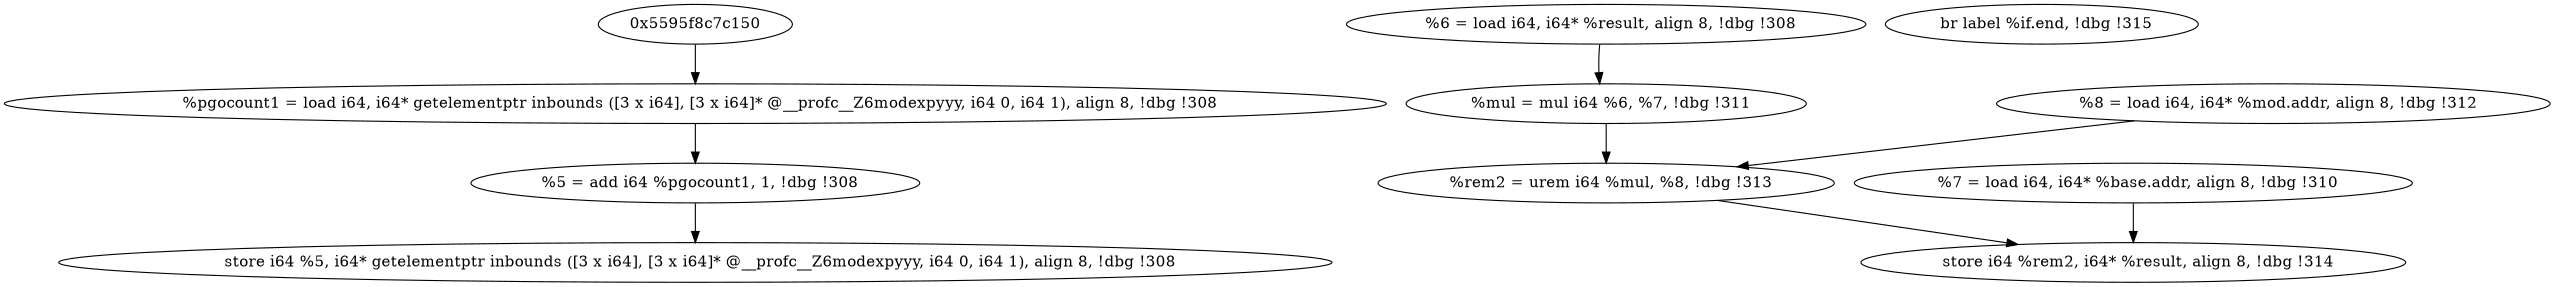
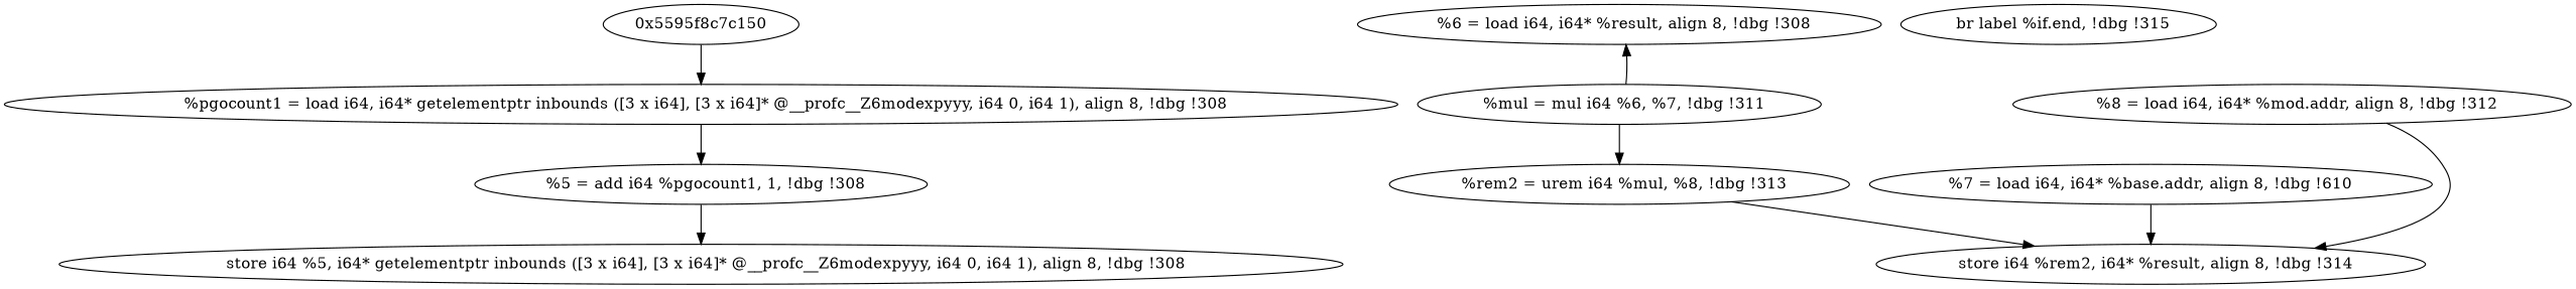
  digraph {
    n1 [label="  %pgocount1 = load i64, i64* getelementptr inbounds ([3 x i64], [3 x i64]* @__profc__Z6modexpyyy, i64 0, i64 1), align 8, !dbg !308"]
    n2 [label="  %5 = add i64 %pgocount1, 1, !dbg !308"]
    n3 [label="  store i64 %5, i64* getelementptr inbounds ([3 x i64], [3 x i64]* @__profc__Z6modexpyyy, i64 0, i64 1), align 8, !dbg !308"]
    n4 [label="  %6 = load i64, i64* %result, align 8, !dbg !308"]
    n5 [label="  %mul = mul i64 %6, %7, !dbg !311"]
    n6 [label="  %rem2 = urem i64 %mul, %8, !dbg !313"]
-   n7 [label="  %7 = load i64, i64* %base.addr, align 8, !dbg !310"]
+   n7 [label="%7 = load i64, i64* %base.addr, align 8, !dbg !610"]
    n8 [label="  store i64 %rem2, i64* %result, align 8, !dbg !314"]
    n9 [label="  %8 = load i64, i64* %mod.addr, align 8, !dbg !312"]
    n10 [label="  br label %if.end, !dbg !315"]
    "0x5595f8c7c150"
    n1 -> n2
    n2 -> n3
-   n4 -> n5
+   n5 -> n4
    n5 -> n6
    n6 -> n8
    n7 -> n8
-   n9 -> n6
+   n9 -> n8
    "0x5595f8c7c150" -> n1
  }
